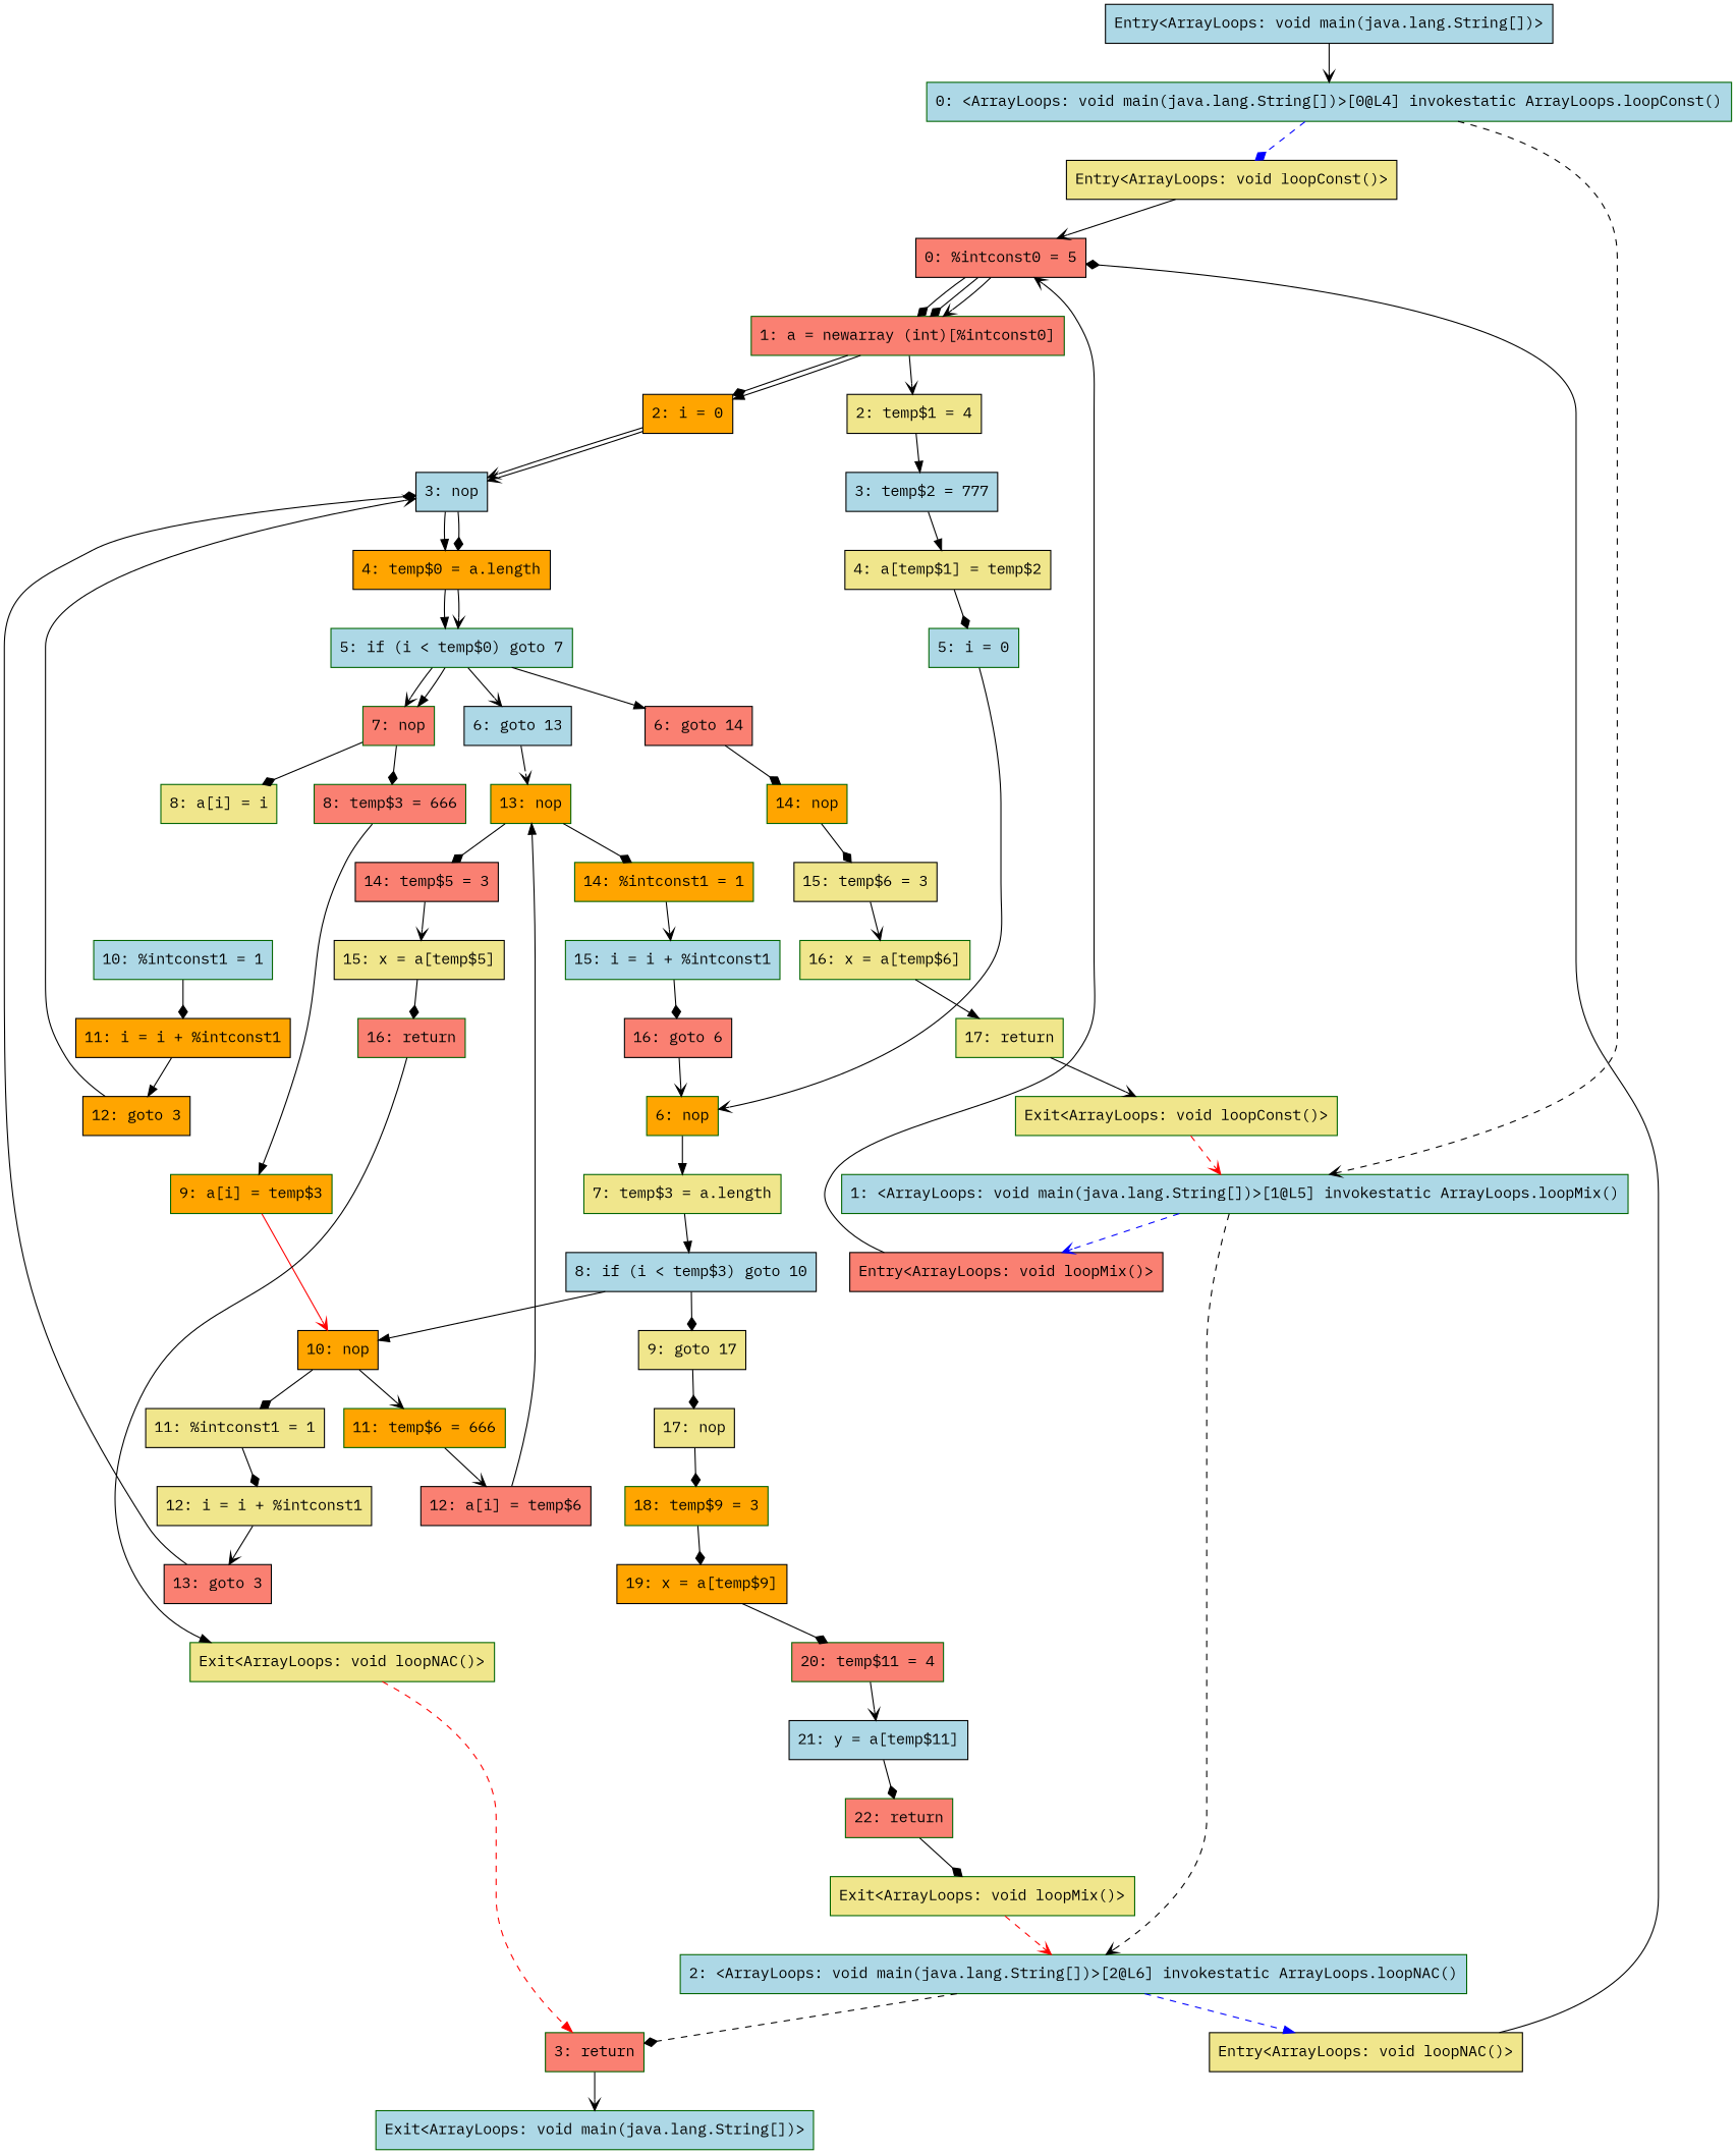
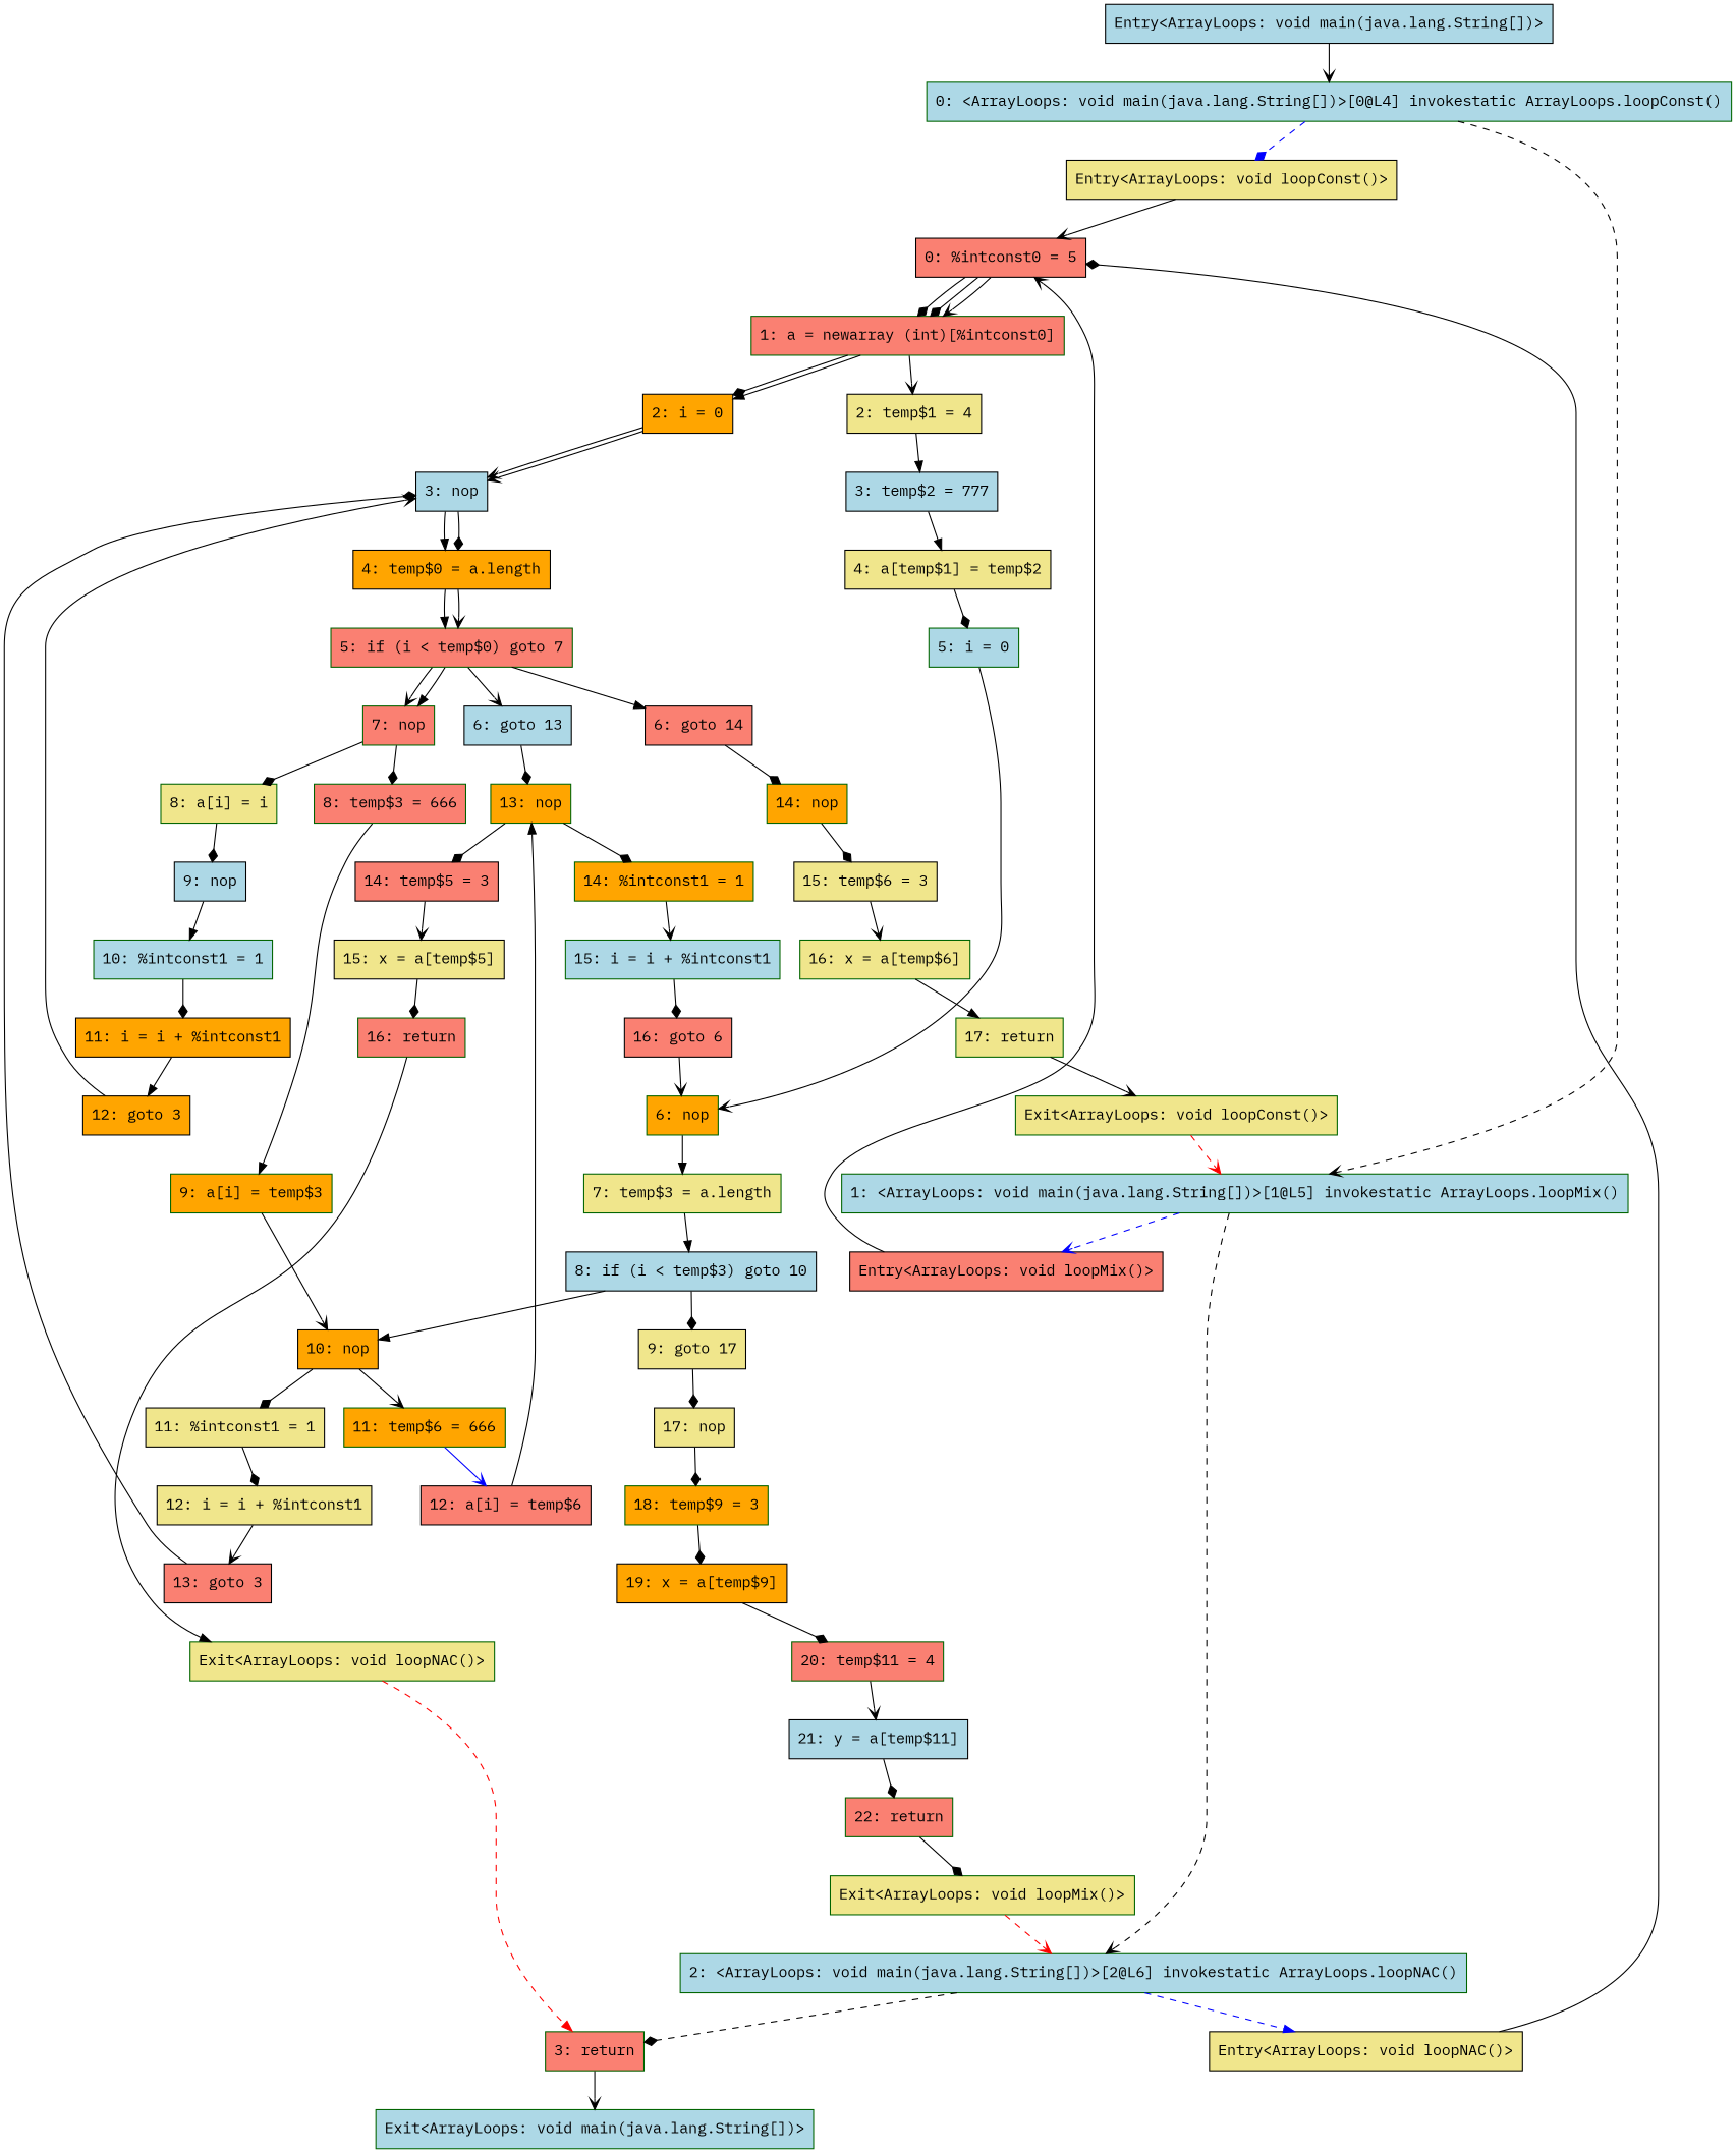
  digraph {
    fontname="IBM Plex Mono"
    node [color=black fillcolor=khaki fontname="IBM Plex Mono" shape=box style=filled]
    edge [arrowhead=diamond fontname="IBM Plex Mono"]
    "0: %intconst0 = 5" [fillcolor=salmon]
    "Entry<ArrayLoops: void loopNAC()>"
    "1: a = newarray (int)[%intconst0]" [color=darkgreen fillcolor=salmon]
    "2: i = 0" [fillcolor=orange]
    "2: temp$1 = 4"
    "3: nop" [fillcolor=lightblue]
    "3: temp$2 = 777" [fillcolor=lightblue]
    "4: temp$0 = a.length" [fillcolor=orange]
-   "5: if (i < temp$0) goto 7" [color=darkgreen fillcolor=lightblue]
+   "5: if (i < temp$0) goto 7" [color=darkgreen fillcolor=salmon]
    "6: goto 13" [fillcolor=lightblue]
    "7: nop" [color=darkgreen fillcolor=salmon]
    "6: goto 14" [fillcolor=salmon]
    "13: nop" [color=darkgreen fillcolor=orange]
    "8: a[i] = i" [color=darkgreen]
    "8: temp$3 = 666" [color=darkgreen fillcolor=salmon]
    "14: nop" [color=darkgreen fillcolor=orange]
    "14: temp$5 = 3" [fillcolor=salmon]
    "14: %intconst1 = 1" [color=darkgreen fillcolor=orange]
+   "9: nop" [fillcolor=lightblue]
    "9: a[i] = temp$3" [color=darkgreen fillcolor=orange]
    "10: %intconst1 = 1" [color=darkgreen fillcolor=lightblue]
    "11: i = i + %intconst1" [fillcolor=orange]
    "12: goto 3" [fillcolor=orange]
    "15: x = a[temp$5]"
    "15: i = i + %intconst1" [color=darkgreen fillcolor=lightblue]
    "16: return" [color=darkgreen fillcolor=salmon]
    "Exit<ArrayLoops: void loopNAC()>" [color=darkgreen]
    "3: return" [color=darkgreen fillcolor=salmon]
    "Exit<ArrayLoops: void main(java.lang.String[])>" [color=darkgreen fillcolor=lightblue]
    "Entry<ArrayLoops: void loopConst()>"
    "15: temp$6 = 3"
    "10: nop" [fillcolor=orange]
    "11: %intconst1 = 1"
    "11: temp$6 = 666" [color=darkgreen fillcolor=orange]
    "12: i = i + %intconst1"
    "12: a[i] = temp$6" [fillcolor=salmon]
    "13: goto 3" [fillcolor=salmon]
    "16: x = a[temp$6]" [color=darkgreen]
    "17: return" [color=darkgreen]
    "Exit<ArrayLoops: void loopConst()>" [color=darkgreen]
    "1: <ArrayLoops: void main(java.lang.String[])>[1@L5] invokestatic ArrayLoops.loopMix()" [color=darkgreen fillcolor=lightblue]
    "2: <ArrayLoops: void main(java.lang.String[])>[2@L6] invokestatic ArrayLoops.loopNAC()" [color=darkgreen fillcolor=lightblue]
    "Entry<ArrayLoops: void loopMix()>" [fillcolor=salmon]
    "Entry<ArrayLoops: void main(java.lang.String[])>" [fillcolor=lightblue]
    "0: <ArrayLoops: void main(java.lang.String[])>[0@L4] invokestatic ArrayLoops.loopConst()" [color=darkgreen fillcolor=lightblue]
    "4: a[temp$1] = temp$2"
    "5: i = 0" [color=darkgreen fillcolor=lightblue]
    "6: nop" [color=darkgreen fillcolor=orange]
    "7: temp$3 = a.length" [color=darkgreen]
    "8: if (i < temp$3) goto 10" [fillcolor=lightblue]
    "9: goto 17"
    "17: nop"
    "18: temp$9 = 3" [color=darkgreen fillcolor=orange]
    "16: goto 6" [fillcolor=salmon]
    "19: x = a[temp$9]" [fillcolor=orange]
    "20: temp$11 = 4" [color=darkgreen fillcolor=salmon]
    "21: y = a[temp$11]" [fillcolor=lightblue]
    "22: return" [color=darkgreen fillcolor=salmon]
    "Exit<ArrayLoops: void loopMix()>" [color=darkgreen]
    "0: %intconst0 = 5" -> "1: a = newarray (int)[%intconst0]"
    "0: %intconst0 = 5" -> "1: a = newarray (int)[%intconst0]"
    "0: %intconst0 = 5" -> "1: a = newarray (int)[%intconst0]" [arrowhead=vee]
    "Entry<ArrayLoops: void loopNAC()>" -> "0: %intconst0 = 5"
    "1: a = newarray (int)[%intconst0]" -> "2: i = 0"
    "1: a = newarray (int)[%intconst0]" -> "2: i = 0" [arrowhead=normal]
    "1: a = newarray (int)[%intconst0]" -> "2: temp$1 = 4" [arrowhead=vee]
    "2: i = 0" -> "3: nop" [arrowhead=vee]
    "2: i = 0" -> "3: nop" [arrowhead=vee]
    "2: temp$1 = 4" -> "3: temp$2 = 777" [arrowhead=normal]
    "3: nop" -> "4: temp$0 = a.length" [arrowhead=normal]
    "3: nop" -> "4: temp$0 = a.length"
    "3: temp$2 = 777" -> "4: a[temp$1] = temp$2" [arrowhead=normal]
    "4: temp$0 = a.length" -> "5: if (i < temp$0) goto 7" [arrowhead=normal]
    "4: temp$0 = a.length" -> "5: if (i < temp$0) goto 7" [arrowhead=vee]
    "5: if (i < temp$0) goto 7" -> "6: goto 13" [arrowhead=vee]
    "5: if (i < temp$0) goto 7" -> "7: nop" [arrowhead=vee]
    "5: if (i < temp$0) goto 7" -> "7: nop" [arrowhead=normal]
    "5: if (i < temp$0) goto 7" -> "6: goto 14" [arrowhead=normal]
-   "6: goto 13" -> "13: nop" [arrowhead=vee]
+   "6: goto 13" -> "13: nop"
    "7: nop" -> "8: a[i] = i"
    "7: nop" -> "8: temp$3 = 666"
    "6: goto 14" -> "14: nop"
    "13: nop" -> "14: temp$5 = 3"
    "13: nop" -> "14: %intconst1 = 1"
+   "8: a[i] = i" -> "9: nop"
    "8: temp$3 = 666" -> "9: a[i] = temp$3" [arrowhead=normal]
    "14: nop" -> "15: temp$6 = 3"
    "14: temp$5 = 3" -> "15: x = a[temp$5]" [arrowhead=vee]
    "14: %intconst1 = 1" -> "15: i = i + %intconst1" [arrowhead=vee]
-   "9: a[i] = temp$3" -> "10: nop" [arrowhead=vee color=red]
+   "9: nop" -> "10: %intconst1 = 1" [arrowhead=normal]
+   "9: a[i] = temp$3" -> "10: nop" [arrowhead=vee]
    "10: %intconst1 = 1" -> "11: i = i + %intconst1"
    "11: i = i + %intconst1" -> "12: goto 3" [arrowhead=normal]
    "12: goto 3" -> "3: nop" [arrowhead=vee]
    "15: x = a[temp$5]" -> "16: return"
    "15: i = i + %intconst1" -> "16: goto 6"
    "16: return" -> "Exit<ArrayLoops: void loopNAC()>" [arrowhead=normal]
    "Exit<ArrayLoops: void loopNAC()>" -> "3: return" [arrowhead=normal color=red style=dashed]
    "3: return" -> "Exit<ArrayLoops: void main(java.lang.String[])>" [arrowhead=vee]
    "Entry<ArrayLoops: void loopConst()>" -> "0: %intconst0 = 5" [arrowhead=vee]
    "15: temp$6 = 3" -> "16: x = a[temp$6]" [arrowhead=vee]
    "10: nop" -> "11: %intconst1 = 1"
    "10: nop" -> "11: temp$6 = 666" [arrowhead=vee]
    "11: %intconst1 = 1" -> "12: i = i + %intconst1"
-   "11: temp$6 = 666" -> "12: a[i] = temp$6" [arrowhead=vee]
+   "11: temp$6 = 666" -> "12: a[i] = temp$6" [arrowhead=vee color=blue]
    "12: i = i + %intconst1" -> "13: goto 3" [arrowhead=vee]
    "12: a[i] = temp$6" -> "13: nop" [arrowhead=normal]
    "13: goto 3" -> "3: nop"
    "16: x = a[temp$6]" -> "17: return" [arrowhead=normal]
    "17: return" -> "Exit<ArrayLoops: void loopConst()>" [arrowhead=vee]
    "Exit<ArrayLoops: void loopConst()>" -> "1: <ArrayLoops: void main(java.lang.String[])>[1@L5] invokestatic ArrayLoops.loopMix()" [arrowhead=vee color=red style=dashed]
    "1: <ArrayLoops: void main(java.lang.String[])>[1@L5] invokestatic ArrayLoops.loopMix()" -> "2: <ArrayLoops: void main(java.lang.String[])>[2@L6] invokestatic ArrayLoops.loopNAC()" [arrowhead=vee style=dashed]
    "1: <ArrayLoops: void main(java.lang.String[])>[1@L5] invokestatic ArrayLoops.loopMix()" -> "Entry<ArrayLoops: void loopMix()>" [arrowhead=vee color=blue style=dashed]
    "2: <ArrayLoops: void main(java.lang.String[])>[2@L6] invokestatic ArrayLoops.loopNAC()" -> "Entry<ArrayLoops: void loopNAC()>" [arrowhead=normal color=blue style=dashed]
    "2: <ArrayLoops: void main(java.lang.String[])>[2@L6] invokestatic ArrayLoops.loopNAC()" -> "3: return" [style=dashed]
    "Entry<ArrayLoops: void loopMix()>" -> "0: %intconst0 = 5" [arrowhead=vee]
    "Entry<ArrayLoops: void main(java.lang.String[])>" -> "0: <ArrayLoops: void main(java.lang.String[])>[0@L4] invokestatic ArrayLoops.loopConst()" [arrowhead=vee]
    "0: <ArrayLoops: void main(java.lang.String[])>[0@L4] invokestatic ArrayLoops.loopConst()" -> "Entry<ArrayLoops: void loopConst()>" [color=blue style=dashed]
    "0: <ArrayLoops: void main(java.lang.String[])>[0@L4] invokestatic ArrayLoops.loopConst()" -> "1: <ArrayLoops: void main(java.lang.String[])>[1@L5] invokestatic ArrayLoops.loopMix()" [arrowhead=vee style=dashed]
    "4: a[temp$1] = temp$2" -> "5: i = 0"
    "5: i = 0" -> "6: nop" [arrowhead=vee]
    "6: nop" -> "7: temp$3 = a.length" [arrowhead=normal]
    "7: temp$3 = a.length" -> "8: if (i < temp$3) goto 10" [arrowhead=normal]
    "8: if (i < temp$3) goto 10" -> "10: nop" [arrowhead=normal]
    "8: if (i < temp$3) goto 10" -> "9: goto 17"
    "9: goto 17" -> "17: nop"
    "17: nop" -> "18: temp$9 = 3"
    "18: temp$9 = 3" -> "19: x = a[temp$9]"
    "16: goto 6" -> "6: nop" [arrowhead=vee]
    "19: x = a[temp$9]" -> "20: temp$11 = 4"
    "20: temp$11 = 4" -> "21: y = a[temp$11]" [arrowhead=vee]
    "21: y = a[temp$11]" -> "22: return"
    "22: return" -> "Exit<ArrayLoops: void loopMix()>"
    "Exit<ArrayLoops: void loopMix()>" -> "2: <ArrayLoops: void main(java.lang.String[])>[2@L6] invokestatic ArrayLoops.loopNAC()" [arrowhead=vee color=red style=dashed]
  }
